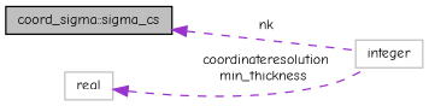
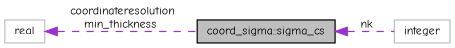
  digraph {
    fontname="Comic Neue"
    rankdir=LR
    node [color=grey75 fillcolor=white fontname="Comic Neue" fontsize=10 shape=record style=filled]
    edge [color=darkorchid3 dir=back fontname="Comic Neue" fontsize=10 labelfontname=Helvetica labelfontsize=10 style=dashed]
    n1 [color=black fillcolor=grey75 fontcolor=black height=0.2 label="coord_sigma::sigma_cs" width=0.4]
    n2 [height=0.2 label=integer width=0.4]
    n3 [height=0.2 label=real width=0.4]
    n1 -> n2 [label=" nk"]
-   n3 -> n2 [label=" coordinateresolution\nmin_thickness"]
+   n3 -> n1 [label=" coordinateresolution\nmin_thickness"]
  }
